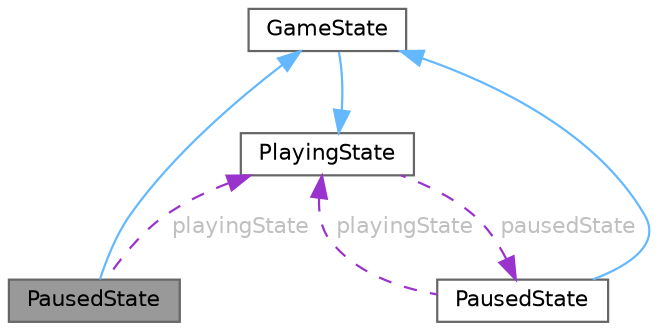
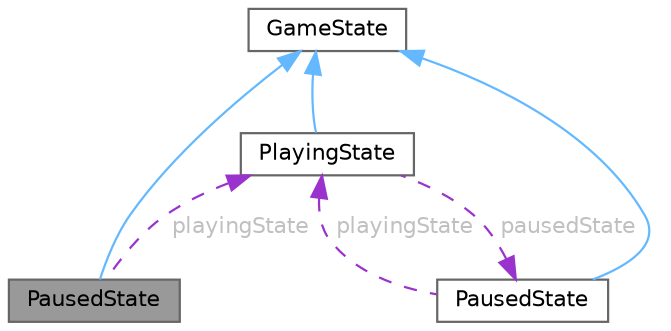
  digraph {
    node [color=gray40 fillcolor=white fontname=Helvetica fontsize=10 shape=box style=filled]
    edge [color=steelblue1 dir=back fontname=Helvetica fontsize=10 labelfontname=Helvetica labelfontsize=10 style=solid]
    n1 [fillcolor=grey60 fontcolor=black height=0.2 label=PausedState width=0.4]
    n2 [height=0.2 label=GameState width=0.4]
    n3 [height=0.2 label=PlayingState width=0.4]
    n4 [height=0.2 label=PausedState width=0.4]
    n2 -> n1
-   n3 -> n2
+   n2 -> n3
    n2 -> n4
    n3 -> n1 [color=darkorchid3 fontcolor=grey label=" playingState" style=dashed]
    n3 -> n4 [color=darkorchid3 fontcolor=grey label=" playingState" style=dashed]
    n4 -> n3 [color=darkorchid3 fontcolor=grey label=" pausedState" style=dashed]
  }
